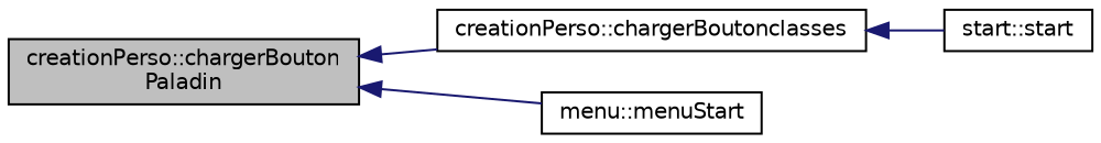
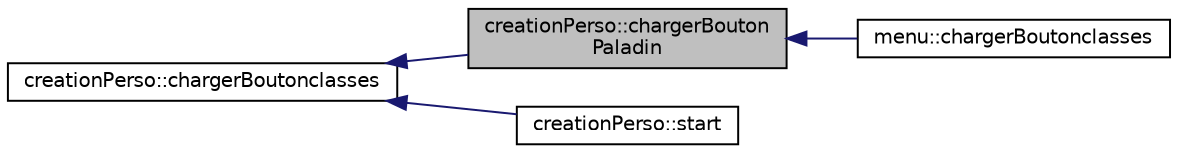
  digraph {
    rankdir=LR
    node [color=black fillcolor=white fontname=Helvetica fontsize=10 shape=record style=filled]
    edge [color=midnightblue dir=back fontname=Helvetica fontsize=10 labelfontname=Helvetica labelfontsize=10 style=solid]
    n1 [fillcolor=grey75 fontcolor=black height=0.2 label="creationPerso::chargerBouton\lPaladin" width=0.4]
    n2 [height=0.2 label="creationPerso::chargerBoutonclasses" width=0.4]
-   n3 [height=0.2 label="menu::menuStart" width=0.4]
-   n4 [height=0.2 label="start::start" width=0.4]
-   n1 -> n2
+   n3 [height=0.2 label="menu::chargerBoutonclasses" width=0.4]
+   n4 [height=0.2 label="creationPerso::start" width=0.4]
+   n2 -> n1
    n1 -> n3
    n2 -> n4
  }
